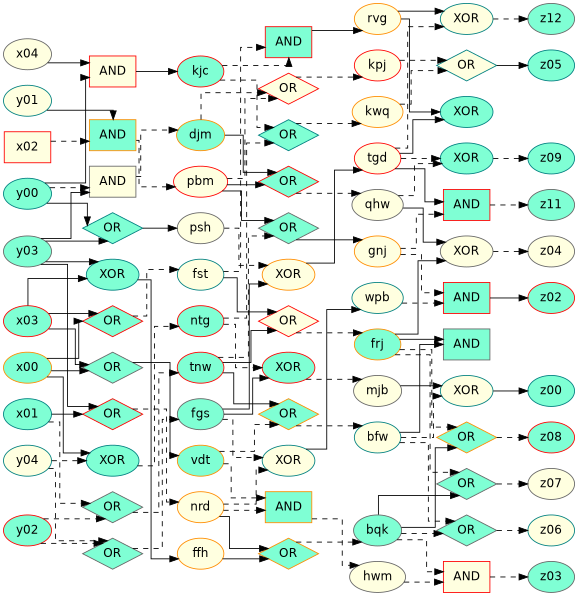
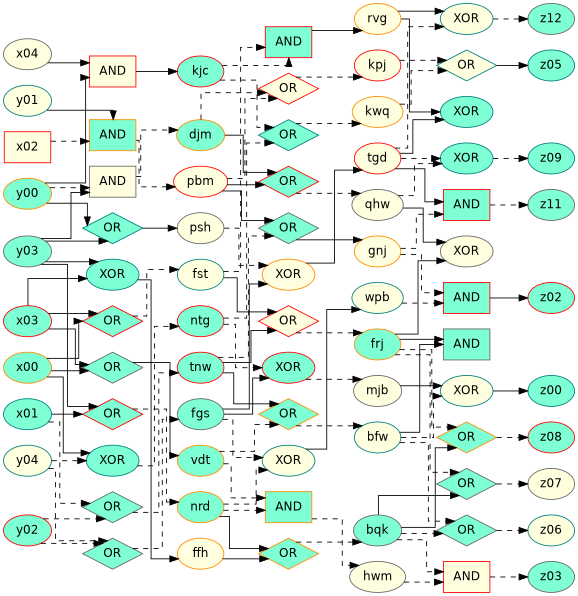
  digraph {
    rankdir=LR
    splines=ortho
    node [color=red fillcolor=aquamarine fontname=Helvetica style=filled]
    edge [fontname=Helvetica style=dashed]
    n1 [label=XOR shape=ellipse]
    mjb [color=gray40 fillcolor=lightyellow]
    n3 [color=teal fillcolor=lightyellow label=XOR shape=ellipse]
    n4 [color=gray40 label=OR shape=diamond]
    tnw
    n6 [color=darkorange label=OR shape=diamond]
    n7 [fillcolor=lightyellow label=OR shape=diamond]
    n8 [color=gray40 label=OR shape=diamond]
    n9 [color=teal fillcolor=lightyellow label=OR shape=diamond]
    z05 [color=teal]
    n11 [label=OR shape=diamond]
    fst [color=teal fillcolor=lightyellow]
    n13 [label=AND shape=box]
    n14 [color=teal label=XOR shape=ellipse]
    bfw [color=teal fillcolor=lightyellow]
    n16 [color=gray40 label=AND shape=box]
    n17 [color=gray40 label=OR shape=diamond]
    n18 [color=darkorange label=OR shape=diamond]
    bqk [color=gray40]
    n20 [color=darkorange label=OR shape=diamond]
    n21 [color=gray40 label=OR shape=diamond]
    n22 [fillcolor=lightyellow label=AND shape=box]
    n23 [color=gray40 fillcolor=lightyellow label=AND shape=box]
    djm [color=darkorange]
    n25 [label=OR shape=diamond]
    n26 [fillcolor=lightyellow label=OR shape=diamond]
    n27 [color=teal label=OR shape=diamond]
    psh [color=gray40 fillcolor=lightyellow]
    n29 [color=darkorange fillcolor=lightyellow label=XOR shape=ellipse]
    z08
    frj [color=darkorange]
    n32 [color=gray40 fillcolor=lightyellow label=XOR shape=ellipse]
    n33 [label=AND shape=box]
    z11 [color=gray40]
    z00 [color=teal]
    n36 [color=gray40 label=OR shape=diamond]
    vdt [color=darkorange]
    n38 [color=darkorange label=AND shape=box]
    n39 [label=AND shape=box]
    z02
    n41 [fillcolor=lightyellow label=AND shape=box]
    kjc
    n43 [color=teal label=OR shape=diamond]
    qhw [color=gray40 fillcolor=lightyellow]
    n45 [color=teal label=XOR shape=ellipse]
    hwm [color=gray40 fillcolor=lightyellow]
    rvg [color=darkorange fillcolor=lightyellow]
    n48 [color=teal fillcolor=lightyellow label=XOR shape=ellipse]
    n49 [color=gray40 label=OR shape=diamond]
    fgs [color=gray40]
    n51 [color=teal fillcolor=lightyellow label=XOR shape=ellipse]
    n52 [color=darkorange label=AND shape=box]
    pbm [fillcolor=lightyellow]
    kwq [color=darkorange fillcolor=lightyellow]
    tgd [fillcolor=lightyellow]
    z09 [color=teal]
    kpj [fillcolor=lightyellow]
    n58 [color=teal label=XOR shape=ellipse]
    ffh [color=darkorange fillcolor=lightyellow]
    n60 [color=teal label=XOR shape=ellipse]
    ntg
    z06 [color=teal fillcolor=lightyellow]
    wpb [color=teal fillcolor=lightyellow]
-   z04 [color=gray40 fillcolor=lightyellow]
    z07 [color=gray40 fillcolor=lightyellow]
    n66 [label=OR shape=diamond]
-   nrd [color=darkorange fillcolor=lightyellow]
+   nrd [color=darkorange]
    z03 [color=gray40]
    z12 [color=gray40]
    gnj [color=darkorange fillcolor=lightyellow]
    y02
    x01 [color=teal]
    x00 [color=darkorange]
    x03
-   y00 [color=teal]
+   y00 [color=darkorange]
    y03 [color=gray40]
    x04 [color=gray40 fillcolor=lightyellow]
    y04 [color=teal fillcolor=lightyellow]
    y01 [color=teal fillcolor=lightyellow]
    x02 [fillcolor=lightyellow shape=box]
    n1 -> mjb
    mjb -> n3 [style=solid]
    n3 -> z00 [style=solid]
    n4 -> tnw
    tnw -> n6 [style=solid]
    tnw -> n7 [style=solid]
    tnw -> n8
    n6 -> bfw
    n7 -> frj
    n8 -> gnj [style=solid]
    n9 -> z05 [style=solid]
    n11 -> fst
    fst -> n7 [style=solid]
    fst -> n13
    n13 -> rvg [style=solid]
    bfw -> n3
    bfw -> n16 [style=solid]
    bfw -> n17
    n17 -> z06
    n18 -> bqk
    bqk -> n17
    bqk -> n20 [style=solid]
    bqk -> n21 [style=solid]
    bqk -> n22
    n20 -> z08
    n21 -> z07
    n22 -> z03
    n23 -> djm
    djm -> n25 [style=solid]
    djm -> n26
    n25 -> qhw
    n26 -> kpj
    n27 -> psh [style=solid]
    psh -> n29
    n29 -> tgd [style=solid]
    frj -> n16 [style=solid]
    frj -> n20
    frj -> n21
    frj -> n32 [style=solid]
-   n32 -> z04
    n33 -> z11
    n36 -> vdt [style=solid]
    vdt -> n6
    vdt -> n38
    n38 -> hwm
    n39 -> z02 [style=solid]
    n41 -> kjc [style=solid]
    kjc -> n13
    kjc -> n43
    n43 -> kwq
    qhw -> n32 [style=solid]
    qhw -> n45
    n45 -> z09
    hwm -> n22
    rvg -> n14 [style=solid]
    rvg -> n48 [style=solid]
    n48 -> z12
    n49 -> fgs
    fgs -> n1 [style=solid]
    fgs -> n29 [style=solid]
    fgs -> n51
    n51 -> wpb [style=solid]
    n52 -> pbm
    pbm -> n8 [style=solid]
    pbm -> n25 [style=solid]
    pbm -> n26
    kwq -> n9
    tgd -> n14 [style=solid]
    tgd -> n33 [style=solid]
    tgd -> n45
    tgd -> n48
    kpj -> n9
    n58 -> ffh [style=solid]
    ffh -> n18 [style=solid]
    n60 -> ntg
    ntg -> n1
    ntg -> n43
    wpb -> n39
    n66 -> nrd
    nrd -> n18 [style=solid]
    nrd -> n38
    nrd -> n51
    gnj -> n33
    gnj -> n39
    y02 -> n4
    y02 -> n49
    x01 -> n4
    x01 -> n66 [style=solid]
    x00 -> n11 [style=solid]
    x00 -> n36 [style=solid]
    x00 -> n60 [style=solid]
    x03 -> n11 [style=solid]
    x03 -> n36 [style=solid]
    x03 -> n58 [style=solid]
    y00 -> n23
    y00 -> n27 [style=solid]
    y00 -> n41 [style=solid]
    y03 -> n23 [style=solid]
    y03 -> n27 [style=solid]
    y03 -> n58 [style=solid]
    y03 -> n66 [style=solid]
    x04 -> n41 [style=solid]
    y04 -> n49
    y04 -> n60
    y01 -> n52 [style=solid]
    x02 -> n52
  }
